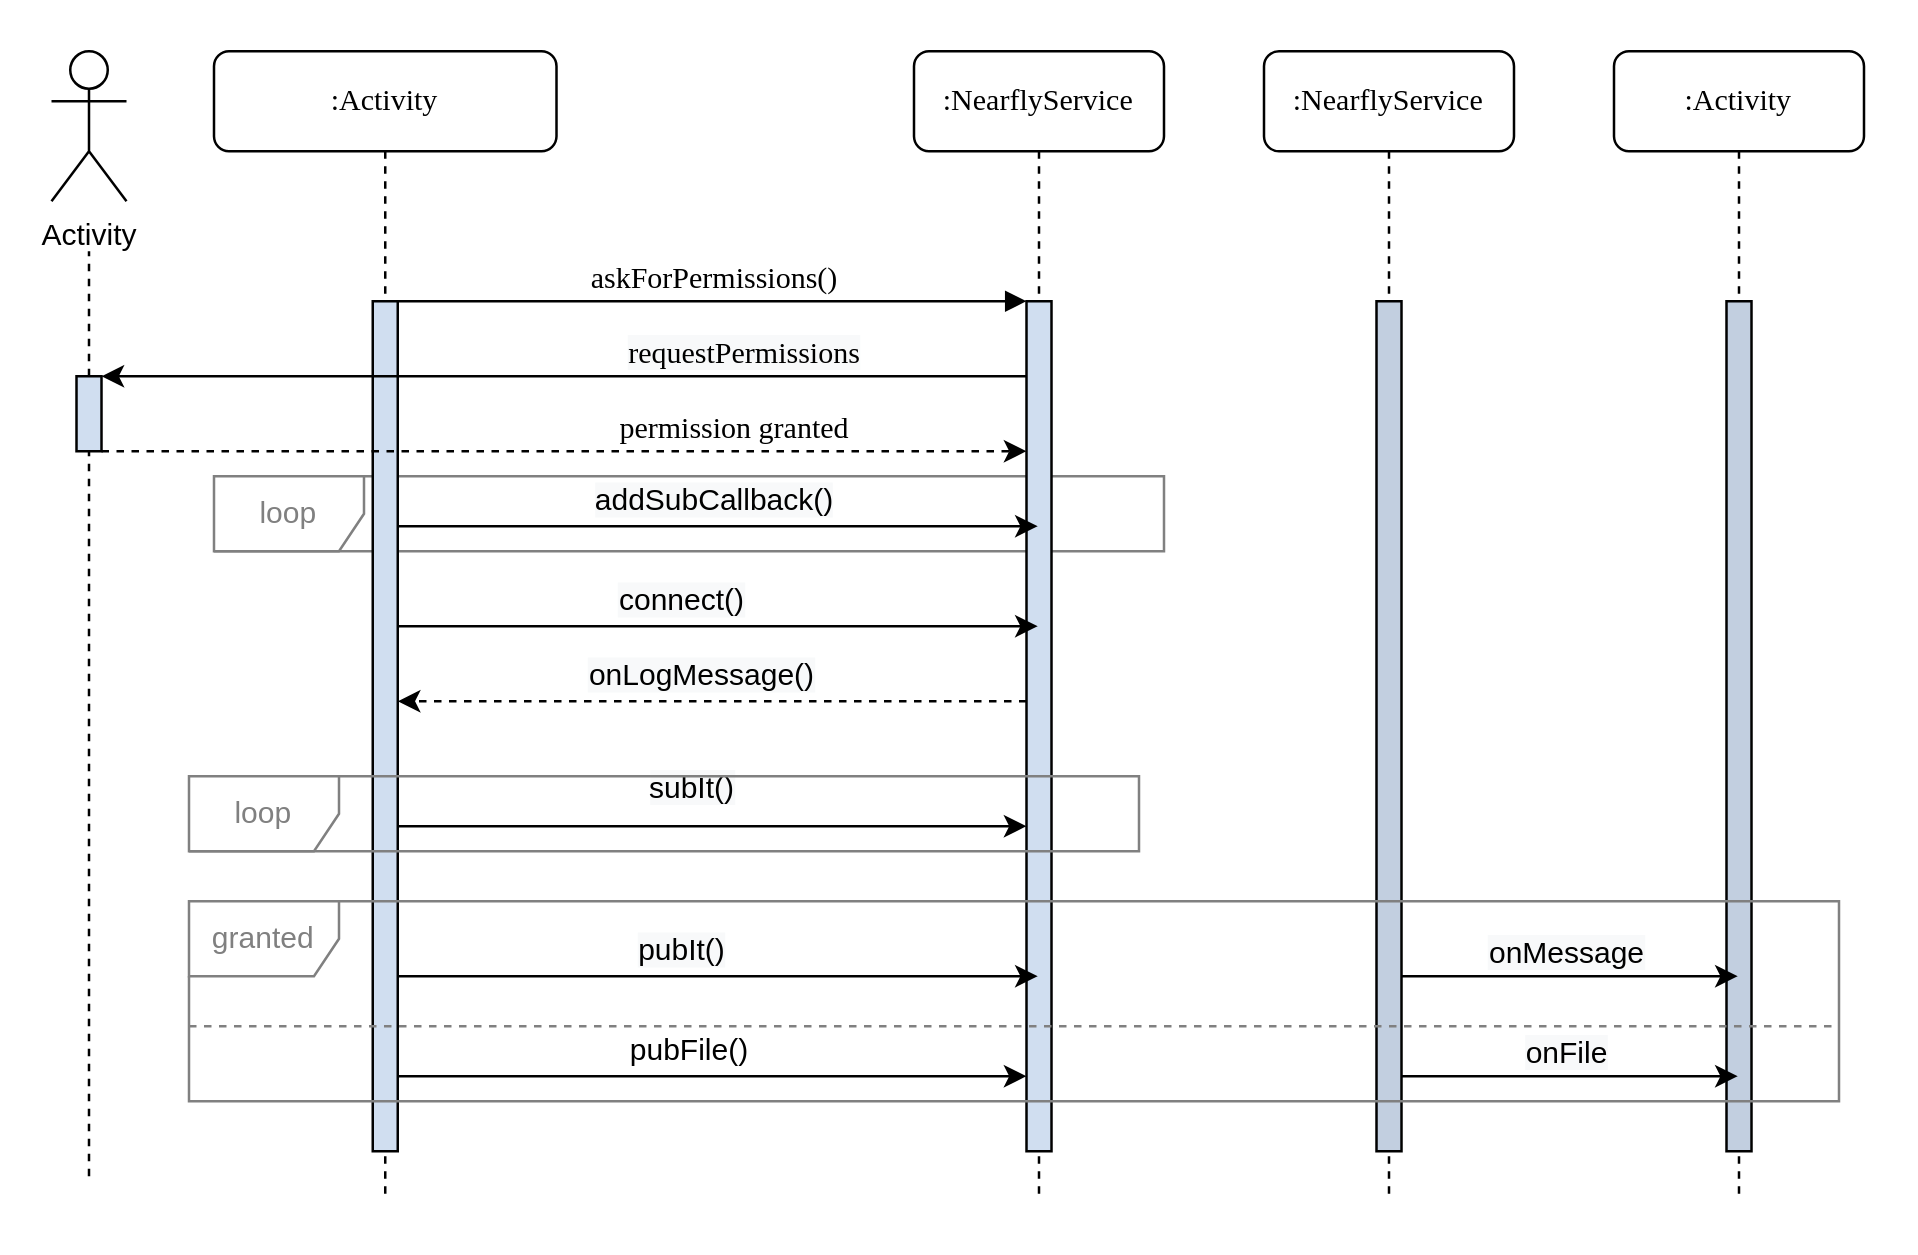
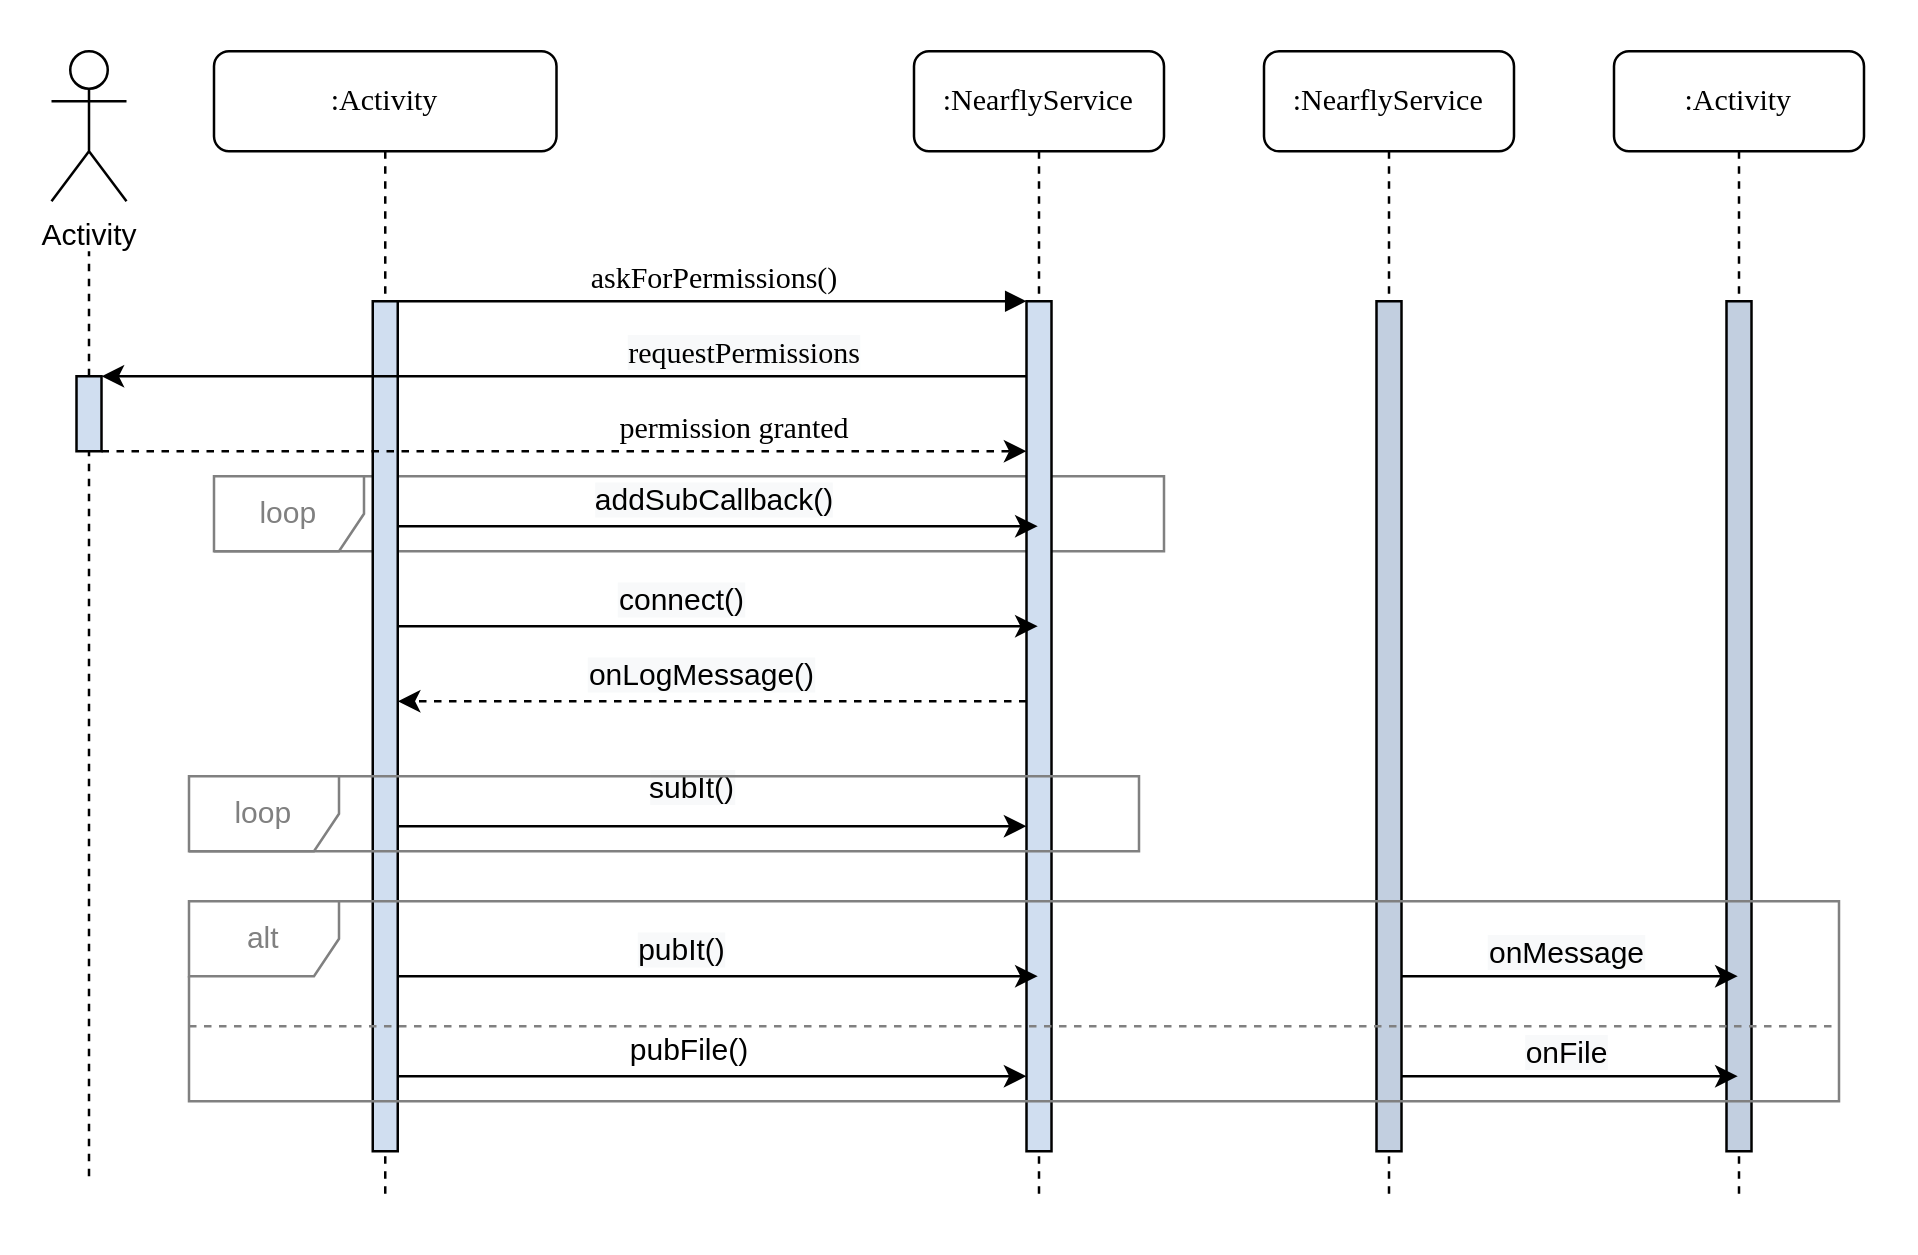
  <mxCell id="0" />
  <mxCell id="1" parent="0" />
  <mxCell id="2" value="&lt;font color=&quot;#808080&quot;&gt;loop&lt;/font&gt;" style="shape=umlFrame;whiteSpace=wrap;html=1;labelBackgroundColor=none;strokeColor=#808080;" vertex="1" parent="1"><mxGeometry x="85" y="190" width="380" height="30" as="geometry" /></mxCell>
  <mxCell id="3" value=":NearflyService" style="shape=umlLifeline;perimeter=lifelinePerimeter;whiteSpace=wrap;html=1;container=1;collapsible=0;recursiveResize=0;outlineConnect=0;rounded=1;shadow=0;comic=0;labelBackgroundColor=none;strokeWidth=1;fontFamily=Verdana;fontSize=12;align=center;" parent="1" vertex="1"><mxGeometry x="365" y="20" width="100" height="460" as="geometry" /></mxCell>
  <mxCell id="4" value="" style="html=1;points=[];perimeter=orthogonalPerimeter;rounded=0;shadow=0;comic=0;labelBackgroundColor=none;strokeWidth=1;fontFamily=Verdana;fontSize=12;align=center;fillColor=#D0DEF0;" parent="3" vertex="1"><mxGeometry x="45" y="100" width="10" height="340" as="geometry" /></mxCell>
  <mxCell id="5" value=":NearflyService" style="shape=umlLifeline;perimeter=lifelinePerimeter;whiteSpace=wrap;html=1;container=1;collapsible=0;recursiveResize=0;outlineConnect=0;rounded=1;shadow=0;comic=0;labelBackgroundColor=none;strokeWidth=1;fontFamily=Verdana;fontSize=12;align=center;" parent="1" vertex="1"><mxGeometry x="505" y="20" width="100" height="460" as="geometry" /></mxCell>
  <mxCell id="6" value=":Activity" style="shape=umlLifeline;perimeter=lifelinePerimeter;whiteSpace=wrap;html=1;container=1;collapsible=0;recursiveResize=0;outlineConnect=0;rounded=1;shadow=0;comic=0;labelBackgroundColor=none;strokeWidth=1;fontFamily=Verdana;fontSize=12;align=center;" parent="1" vertex="1"><mxGeometry x="645" y="20" width="100" height="460" as="geometry" /></mxCell>
  <mxCell id="7" value="" style="rounded=0;whiteSpace=wrap;html=1;labelBackgroundColor=none;strokeColor=#000000;fillColor=#C2CFE0;" vertex="1" parent="6"><mxGeometry x="45" y="100" width="10" height="340" as="geometry" /></mxCell>
  <mxCell id="8" value=":Activity" style="shape=umlLifeline;perimeter=lifelinePerimeter;whiteSpace=wrap;html=1;container=1;collapsible=0;recursiveResize=0;outlineConnect=0;rounded=1;shadow=0;comic=0;labelBackgroundColor=none;strokeWidth=1;fontFamily=Verdana;fontSize=12;align=center;" parent="1" vertex="1"><mxGeometry x="85" y="20" width="137" height="460" as="geometry" /></mxCell>
  <mxCell id="9" value="" style="html=1;points=[];perimeter=orthogonalPerimeter;rounded=0;shadow=0;comic=0;labelBackgroundColor=none;strokeWidth=1;fontFamily=Verdana;fontSize=12;align=center;fillColor=#D0DEF0;" parent="8" vertex="1"><mxGeometry x="63.5" y="100" width="10" height="340" as="geometry" /></mxCell>
  <mxCell id="10" value="askForPermissions()" style="html=1;verticalAlign=bottom;endArrow=block;entryX=0;entryY=0;labelBackgroundColor=none;fontFamily=Verdana;fontSize=12;edgeStyle=elbowEdgeStyle;elbow=vertical;" parent="1" source="9" target="4" edge="1"><mxGeometry relative="1" as="geometry"><mxPoint x="225" y="130" as="sourcePoint" /></mxGeometry></mxCell>
  <mxCell id="11" value="Activity" style="shape=umlActor;verticalLabelPosition=bottom;labelBackgroundColor=#ffffff;verticalAlign=top;html=1;outlineConnect=0;" vertex="1" parent="1"><mxGeometry x="20" y="20" width="30" height="60" as="geometry" /></mxCell>
  <mxCell id="12" value="" style="endArrow=none;dashed=1;html=1;" edge="1" parent="1" source="15"><mxGeometry width="50" height="50" relative="1" as="geometry"><mxPoint x="35" y="600" as="sourcePoint" /><mxPoint x="35" y="100" as="targetPoint" /></mxGeometry></mxCell>
  <mxCell id="13" style="edgeStyle=orthogonalEdgeStyle;rounded=0;orthogonalLoop=1;jettySize=auto;html=1;dashed=1;" edge="1" parent="1" source="15" target="4"><mxGeometry relative="1" as="geometry"><Array as="points"><mxPoint x="185" y="180" /><mxPoint x="185" y="180" /></Array></mxGeometry></mxCell>
  <mxCell id="14" value="&lt;span style=&quot;font-family: verdana; font-size: 12px;&quot;&gt;permission granted&lt;/span&gt;" style="edgeLabel;html=1;align=center;verticalAlign=middle;resizable=0;points=[];labelBackgroundColor=none;" vertex="1" connectable="0" parent="13"><mxGeometry x="0.117" y="2" relative="1" as="geometry"><mxPoint x="45" y="-8" as="offset" /></mxGeometry></mxCell>
  <mxCell id="15" value="" style="html=1;points=[];perimeter=orthogonalPerimeter;rounded=0;shadow=0;comic=0;labelBackgroundColor=none;strokeWidth=1;fontFamily=Verdana;fontSize=12;align=center;fillColor=#D0DEF0;" vertex="1" parent="1"><mxGeometry x="30" y="150" width="10" height="30" as="geometry" /></mxCell>
  <mxCell id="16" value="" style="endArrow=none;dashed=1;html=1;" edge="1" parent="1" target="15"><mxGeometry width="50" height="50" relative="1" as="geometry"><mxPoint x="35" y="470" as="sourcePoint" /><mxPoint x="35" y="100" as="targetPoint" /></mxGeometry></mxCell>
  <mxCell id="17" style="edgeStyle=orthogonalEdgeStyle;rounded=0;orthogonalLoop=1;jettySize=auto;html=1;" edge="1" parent="1" source="4" target="15"><mxGeometry relative="1" as="geometry"><Array as="points"><mxPoint x="185" y="150" /><mxPoint x="185" y="150" /></Array></mxGeometry></mxCell>
  <mxCell id="18" value="&lt;span style=&quot;font-family: &amp;#34;verdana&amp;#34; ; font-size: 12px ; background-color: rgb(248 , 249 , 250)&quot;&gt;requestPermissions&lt;/span&gt;" style="edgeLabel;html=1;align=center;verticalAlign=middle;resizable=0;points=[];" vertex="1" connectable="0" parent="17"><mxGeometry x="-0.195" y="-1" relative="1" as="geometry"><mxPoint x="35.83" y="-9" as="offset" /></mxGeometry></mxCell>
  <mxCell id="19" style="edgeStyle=orthogonalEdgeStyle;rounded=0;orthogonalLoop=1;jettySize=auto;html=1;" edge="1" parent="1" source="9" target="3"><mxGeometry relative="1" as="geometry"><Array as="points"><mxPoint x="265" y="210" /><mxPoint x="265" y="210" /></Array></mxGeometry></mxCell>
  <mxCell id="20" value="&lt;span style=&quot;font-size: 12px ; background-color: rgb(248 , 249 , 250)&quot;&gt;addSubCallback()&lt;/span&gt;" style="edgeLabel;html=1;align=center;verticalAlign=middle;resizable=0;points=[];" vertex="1" connectable="0" parent="19"><mxGeometry x="0.222" y="2" relative="1" as="geometry"><mxPoint x="-30.07" y="-8.03" as="offset" /></mxGeometry></mxCell>
  <mxCell id="21" style="edgeStyle=orthogonalEdgeStyle;rounded=0;orthogonalLoop=1;jettySize=auto;html=1;" edge="1" parent="1" source="9" target="3"><mxGeometry relative="1" as="geometry"><Array as="points"><mxPoint x="335" y="250" /><mxPoint x="335" y="250" /></Array></mxGeometry></mxCell>
  <mxCell id="22" value="&lt;span style=&quot;font-size: 12px ; background-color: rgb(248 , 249 , 250)&quot;&gt;connect()&lt;/span&gt;" style="edgeLabel;html=1;align=center;verticalAlign=middle;resizable=0;points=[];" vertex="1" connectable="0" parent="21"><mxGeometry x="-0.182" y="1" relative="1" as="geometry"><mxPoint x="8.07" y="-9.03" as="offset" /></mxGeometry></mxCell>
  <mxCell id="23" style="edgeStyle=orthogonalEdgeStyle;rounded=0;orthogonalLoop=1;jettySize=auto;html=1;" edge="1" parent="1" source="9" target="3"><mxGeometry relative="1" as="geometry"><Array as="points"><mxPoint x="315" y="390" /><mxPoint x="315" y="390" /></Array></mxGeometry></mxCell>
  <mxCell id="24" value="&lt;span style=&quot;font-size: 12px ; background-color: rgb(248 , 249 , 250)&quot;&gt;pubIt()&lt;/span&gt;" style="edgeLabel;html=1;align=center;verticalAlign=middle;resizable=0;points=[];" vertex="1" connectable="0" parent="23"><mxGeometry x="-0.169" y="3" relative="1" as="geometry"><mxPoint x="6.93" y="-7.03" as="offset" /></mxGeometry></mxCell>
  <mxCell id="25" style="edgeStyle=orthogonalEdgeStyle;rounded=0;orthogonalLoop=1;jettySize=auto;html=1;" edge="1" parent="1" source="9" target="4"><mxGeometry relative="1" as="geometry"><Array as="points"><mxPoint x="325" y="430" /><mxPoint x="325" y="430" /></Array></mxGeometry></mxCell>
  <mxCell id="26" value="pubFile()" style="edgeLabel;html=1;align=center;verticalAlign=middle;resizable=0;points=[];fontSize=12;" vertex="1" connectable="0" parent="25"><mxGeometry x="-0.132" y="1" relative="1" as="geometry"><mxPoint x="7.36" y="-9.03" as="offset" /></mxGeometry></mxCell>
  <mxCell id="27" style="edgeStyle=orthogonalEdgeStyle;rounded=0;orthogonalLoop=1;jettySize=auto;html=1;" edge="1" parent="1" source="9" target="4"><mxGeometry relative="1" as="geometry"><Array as="points"><mxPoint x="265" y="330" /><mxPoint x="265" y="330" /></Array></mxGeometry></mxCell>
  <mxCell id="28" value="&lt;span style=&quot;font-size: 12px ; background-color: rgb(248 , 249 , 250)&quot;&gt;subIt()&lt;/span&gt;" style="edgeLabel;html=1;align=center;verticalAlign=middle;resizable=0;points=[];" vertex="1" connectable="0" parent="27"><mxGeometry x="-0.12" relative="1" as="geometry"><mxPoint x="5.88" y="-15.03" as="offset" /></mxGeometry></mxCell>
  <mxCell id="29" style="edgeStyle=orthogonalEdgeStyle;rounded=0;orthogonalLoop=1;jettySize=auto;html=1;startArrow=none;startFill=0;endArrow=classic;endFill=1;fontSize=10;" edge="1" parent="1" source="33" target="6"><mxGeometry relative="1" as="geometry"><Array as="points"><mxPoint x="585" y="390" /><mxPoint x="585" y="390" /></Array></mxGeometry></mxCell>
  <mxCell id="30" value="&lt;span style=&quot;font-size: 12px; background-color: rgb(248, 249, 250);&quot;&gt;onMessage&lt;/span&gt;" style="edgeLabel;html=1;align=center;verticalAlign=middle;resizable=0;points=[];fontSize=12;" vertex="1" connectable="0" parent="29"><mxGeometry x="0.115" y="25" relative="1" as="geometry"><mxPoint x="-10" y="15" as="offset" /></mxGeometry></mxCell>
  <mxCell id="31" style="edgeStyle=orthogonalEdgeStyle;rounded=0;orthogonalLoop=1;jettySize=auto;html=1;startArrow=none;startFill=0;endArrow=classic;endFill=1;fontSize=10;" edge="1" parent="1" source="33" target="6"><mxGeometry relative="1" as="geometry"><Array as="points"><mxPoint x="625" y="430" /><mxPoint x="625" y="430" /></Array></mxGeometry></mxCell>
  <mxCell id="32" value="&lt;span style=&quot;font-size: 12px; background-color: rgb(248, 249, 250);&quot;&gt;onFile&lt;/span&gt;" style="edgeLabel;html=1;align=center;verticalAlign=middle;resizable=0;points=[];fontSize=12;" vertex="1" connectable="0" parent="31"><mxGeometry x="-0.26" y="5" relative="1" as="geometry"><mxPoint x="15" y="-5" as="offset" /></mxGeometry></mxCell>
  <mxCell id="33" value="" style="rounded=0;whiteSpace=wrap;html=1;labelBackgroundColor=none;strokeColor=#000000;fillColor=#C2CFE0;" vertex="1" parent="1"><mxGeometry x="550" y="120" width="10" height="340" as="geometry" /></mxCell>
  <mxCell id="34" style="edgeStyle=orthogonalEdgeStyle;rounded=0;orthogonalLoop=1;jettySize=auto;html=1;startArrow=none;startFill=0;endArrow=classic;endFill=1;fontSize=10;dashed=1;" edge="1" parent="1" source="4" target="9"><mxGeometry relative="1" as="geometry"><Array as="points"><mxPoint x="335" y="280" /><mxPoint x="335" y="280" /></Array></mxGeometry></mxCell>
  <mxCell id="35" value="&lt;span style=&quot;font-size: 12px ; background-color: rgb(248 , 249 , 250)&quot;&gt;onLogMessage()&lt;/span&gt;" style="edgeLabel;html=1;align=center;verticalAlign=middle;resizable=0;points=[];fontSize=10;" vertex="1" connectable="0" parent="34"><mxGeometry x="0.097" y="-3" relative="1" as="geometry"><mxPoint x="7.71" y="-7.03" as="offset" /></mxGeometry></mxCell>
  <mxCell id="36" value="" style="endArrow=none;dashed=1;html=1;fontSize=10;strokeColor=#808080;" edge="1" parent="1"><mxGeometry width="50" height="50" relative="1" as="geometry"><mxPoint x="75" y="410" as="sourcePoint" /><mxPoint x="735" y="410" as="targetPoint" /></mxGeometry></mxCell>
  <mxCell id="37" value="&lt;font color=&quot;#808080&quot;&gt;loop&lt;/font&gt;" style="shape=umlFrame;whiteSpace=wrap;html=1;labelBackgroundColor=none;strokeColor=#808080;" vertex="1" parent="1"><mxGeometry x="75" y="310" width="380" height="30" as="geometry" /></mxCell>
- <mxCell id="38" value="&lt;font color=&quot;#808080&quot;&gt;granted&lt;/font&gt;" style="shape=umlFrame;whiteSpace=wrap;html=1;labelBackgroundColor=none;strokeColor=#808080;" vertex="1" parent="1"><mxGeometry x="75" y="360" width="660" height="80" as="geometry" /></mxCell>
+ <mxCell id="38" value="&lt;font color=&quot;#808080&quot;&gt;alt&lt;/font&gt;" style="shape=umlFrame;whiteSpace=wrap;html=1;labelBackgroundColor=none;strokeColor=#808080;" vertex="1" parent="1"><mxGeometry x="75" y="360" width="660" height="80" as="geometry" /></mxCell>
